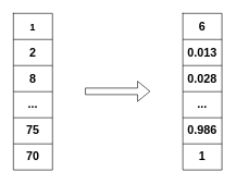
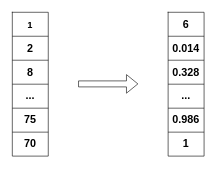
  <mxCell id="0" />
  <mxCell id="1" parent="0" />
  <mxCell id="2" value="" style="shape=table;startSize=0;container=1;collapsible=0;childLayout=tableLayout;" vertex="1" parent="1"><mxGeometry x="20" y="20" width="60" height="240" as="geometry" /></mxCell>
  <mxCell id="3" value="" style="shape=tableRow;horizontal=0;startSize=0;swimlaneHead=0;swimlaneBody=0;strokeColor=inherit;top=0;left=0;bottom=0;right=0;collapsible=0;dropTarget=0;fillColor=none;points=[[0,0.5],[1,0.5]];portConstraint=eastwest;" vertex="1" parent="2"><mxGeometry width="60" height="40" as="geometry" /></mxCell>
  <mxCell id="4" value="&lt;font size=&quot;1&quot;&gt;&lt;b&gt;&lt;font style=&quot;font-size: 16px;&quot;&gt;1&lt;/font&gt;&lt;/b&gt;&lt;/font&gt;" style="shape=partialRectangle;html=1;whiteSpace=wrap;connectable=0;strokeColor=inherit;overflow=hidden;fillColor=none;top=0;left=0;bottom=0;right=0;pointerEvents=1;" vertex="1" parent="3"><mxGeometry width="60" height="40" as="geometry"><mxRectangle width="60" height="40" as="alternateBounds" /></mxGeometry></mxCell>
  <mxCell id="5" value="" style="shape=tableRow;horizontal=0;startSize=0;swimlaneHead=0;swimlaneBody=0;strokeColor=inherit;top=0;left=0;bottom=0;right=0;collapsible=0;dropTarget=0;fillColor=none;points=[[0,0.5],[1,0.5]];portConstraint=eastwest;" vertex="1" parent="2"><mxGeometry y="40" width="60" height="40" as="geometry" /></mxCell>
  <mxCell id="6" value="&lt;font size=&quot;1&quot;&gt;&lt;b style=&quot;font-size: 18px;&quot;&gt;2&lt;/b&gt;&lt;/font&gt;" style="shape=partialRectangle;html=1;whiteSpace=wrap;connectable=0;strokeColor=inherit;overflow=hidden;fillColor=none;top=0;left=0;bottom=0;right=0;pointerEvents=1;" vertex="1" parent="5"><mxGeometry width="60" height="40" as="geometry"><mxRectangle width="60" height="40" as="alternateBounds" /></mxGeometry></mxCell>
  <mxCell id="7" value="" style="shape=tableRow;horizontal=0;startSize=0;swimlaneHead=0;swimlaneBody=0;strokeColor=inherit;top=0;left=0;bottom=0;right=0;collapsible=0;dropTarget=0;fillColor=none;points=[[0,0.5],[1,0.5]];portConstraint=eastwest;" vertex="1" parent="2"><mxGeometry y="80" width="60" height="40" as="geometry" /></mxCell>
  <mxCell id="8" value="&lt;font size=&quot;1&quot;&gt;&lt;b&gt;&lt;font style=&quot;font-size: 18px;&quot;&gt;8&lt;/font&gt;&lt;/b&gt;&lt;/font&gt;" style="shape=partialRectangle;html=1;whiteSpace=wrap;connectable=0;strokeColor=inherit;overflow=hidden;fillColor=none;top=0;left=0;bottom=0;right=0;pointerEvents=1;" vertex="1" parent="7"><mxGeometry width="60" height="40" as="geometry"><mxRectangle width="60" height="40" as="alternateBounds" /></mxGeometry></mxCell>
  <mxCell id="9" value="" style="shape=tableRow;horizontal=0;startSize=0;swimlaneHead=0;swimlaneBody=0;strokeColor=inherit;top=0;left=0;bottom=0;right=0;collapsible=0;dropTarget=0;fillColor=none;points=[[0,0.5],[1,0.5]];portConstraint=eastwest;" vertex="1" parent="2"><mxGeometry y="120" width="60" height="40" as="geometry" /></mxCell>
  <mxCell id="10" value="&lt;font size=&quot;1&quot;&gt;&lt;b style=&quot;font-size: 18px;&quot;&gt;...&lt;/b&gt;&lt;/font&gt;" style="shape=partialRectangle;html=1;whiteSpace=wrap;connectable=0;strokeColor=inherit;overflow=hidden;fillColor=none;top=0;left=0;bottom=0;right=0;pointerEvents=1;" vertex="1" parent="9"><mxGeometry width="60" height="40" as="geometry"><mxRectangle width="60" height="40" as="alternateBounds" /></mxGeometry></mxCell>
  <mxCell id="11" value="" style="shape=tableRow;horizontal=0;startSize=0;swimlaneHead=0;swimlaneBody=0;strokeColor=inherit;top=0;left=0;bottom=0;right=0;collapsible=0;dropTarget=0;fillColor=none;points=[[0,0.5],[1,0.5]];portConstraint=eastwest;" vertex="1" parent="2"><mxGeometry y="160" width="60" height="40" as="geometry" /></mxCell>
  <mxCell id="12" value="&lt;font size=&quot;1&quot;&gt;&lt;b&gt;&lt;font style=&quot;font-size: 18px;&quot;&gt;75&lt;/font&gt;&lt;/b&gt;&lt;/font&gt;" style="shape=partialRectangle;html=1;whiteSpace=wrap;connectable=0;strokeColor=inherit;overflow=hidden;fillColor=none;top=0;left=0;bottom=0;right=0;pointerEvents=1;" vertex="1" parent="11"><mxGeometry width="60" height="40" as="geometry"><mxRectangle width="60" height="40" as="alternateBounds" /></mxGeometry></mxCell>
  <mxCell id="13" value="" style="shape=tableRow;horizontal=0;startSize=0;swimlaneHead=0;swimlaneBody=0;strokeColor=inherit;top=0;left=0;bottom=0;right=0;collapsible=0;dropTarget=0;fillColor=none;points=[[0,0.5],[1,0.5]];portConstraint=eastwest;" vertex="1" parent="2"><mxGeometry y="200" width="60" height="40" as="geometry" /></mxCell>
  <mxCell id="14" value="&lt;font size=&quot;1&quot;&gt;&lt;b&gt;&lt;font style=&quot;font-size: 18px;&quot;&gt;70&lt;/font&gt;&lt;/b&gt;&lt;/font&gt;" style="shape=partialRectangle;html=1;whiteSpace=wrap;connectable=0;strokeColor=inherit;overflow=hidden;fillColor=none;top=0;left=0;bottom=0;right=0;pointerEvents=1;" vertex="1" parent="13"><mxGeometry width="60" height="40" as="geometry"><mxRectangle width="60" height="40" as="alternateBounds" /></mxGeometry></mxCell>
  <mxCell id="15" value="" style="shape=flexArrow;endArrow=classic;html=1;rounded=0;" edge="1" parent="1"><mxGeometry width="50" height="50" relative="1" as="geometry"><mxPoint x="130" y="139.5" as="sourcePoint" /><mxPoint x="230" y="139.5" as="targetPoint" /></mxGeometry></mxCell>
  <mxCell id="16" value="" style="shape=table;startSize=0;container=1;collapsible=0;childLayout=tableLayout;" vertex="1" parent="1"><mxGeometry x="280" y="20" width="60" height="240" as="geometry" /></mxCell>
  <mxCell id="17" value="" style="shape=tableRow;horizontal=0;startSize=0;swimlaneHead=0;swimlaneBody=0;strokeColor=inherit;top=0;left=0;bottom=0;right=0;collapsible=0;dropTarget=0;fillColor=none;points=[[0,0.5],[1,0.5]];portConstraint=eastwest;" vertex="1" parent="16"><mxGeometry width="60" height="40" as="geometry" /></mxCell>
  <mxCell id="18" value="&lt;font size=&quot;1&quot;&gt;&lt;b style=&quot;font-size: 18px;&quot;&gt;6&lt;/b&gt;&lt;/font&gt;" style="shape=partialRectangle;html=1;whiteSpace=wrap;connectable=0;strokeColor=inherit;overflow=hidden;fillColor=none;top=0;left=0;bottom=0;right=0;pointerEvents=1;" vertex="1" parent="17"><mxGeometry width="60" height="40" as="geometry"><mxRectangle width="60" height="40" as="alternateBounds" /></mxGeometry></mxCell>
  <mxCell id="19" value="" style="shape=tableRow;horizontal=0;startSize=0;swimlaneHead=0;swimlaneBody=0;strokeColor=inherit;top=0;left=0;bottom=0;right=0;collapsible=0;dropTarget=0;fillColor=none;points=[[0,0.5],[1,0.5]];portConstraint=eastwest;" vertex="1" parent="16"><mxGeometry y="40" width="60" height="40" as="geometry" /></mxCell>
- <mxCell id="20" value="&lt;font size=&quot;1&quot;&gt;&lt;b&gt;&lt;font style=&quot;font-size: 18px;&quot;&gt;0.013&lt;/font&gt;&lt;/b&gt;&lt;/font&gt;" style="shape=partialRectangle;html=1;whiteSpace=wrap;connectable=0;strokeColor=inherit;overflow=hidden;fillColor=none;top=0;left=0;bottom=0;right=0;pointerEvents=1;" vertex="1" parent="19"><mxGeometry width="60" height="40" as="geometry"><mxRectangle width="60" height="40" as="alternateBounds" /></mxGeometry></mxCell>
+ <mxCell id="20" value="&lt;font size=&quot;1&quot;&gt;&lt;b&gt;&lt;font style=&quot;font-size: 18px;&quot;&gt;0.014&lt;/font&gt;&lt;/b&gt;&lt;/font&gt;" style="shape=partialRectangle;html=1;whiteSpace=wrap;connectable=0;strokeColor=inherit;overflow=hidden;fillColor=none;top=0;left=0;bottom=0;right=0;pointerEvents=1;" vertex="1" parent="19"><mxGeometry width="60" height="40" as="geometry"><mxRectangle width="60" height="40" as="alternateBounds" /></mxGeometry></mxCell>
  <mxCell id="21" value="" style="shape=tableRow;horizontal=0;startSize=0;swimlaneHead=0;swimlaneBody=0;strokeColor=inherit;top=0;left=0;bottom=0;right=0;collapsible=0;dropTarget=0;fillColor=none;points=[[0,0.5],[1,0.5]];portConstraint=eastwest;" vertex="1" parent="16"><mxGeometry y="80" width="60" height="40" as="geometry" /></mxCell>
- <mxCell id="22" value="&lt;font size=&quot;1&quot;&gt;&lt;b&gt;&lt;font style=&quot;font-size: 18px;&quot;&gt;0.028&lt;/font&gt;&lt;/b&gt;&lt;/font&gt;" style="shape=partialRectangle;html=1;whiteSpace=wrap;connectable=0;strokeColor=inherit;overflow=hidden;fillColor=none;top=0;left=0;bottom=0;right=0;pointerEvents=1;" vertex="1" parent="21"><mxGeometry width="60" height="40" as="geometry"><mxRectangle width="60" height="40" as="alternateBounds" /></mxGeometry></mxCell>
+ <mxCell id="22" value="&lt;font size=&quot;1&quot;&gt;&lt;b&gt;&lt;font style=&quot;font-size: 18px;&quot;&gt;0.328&lt;/font&gt;&lt;/b&gt;&lt;/font&gt;" style="shape=partialRectangle;html=1;whiteSpace=wrap;connectable=0;strokeColor=inherit;overflow=hidden;fillColor=none;top=0;left=0;bottom=0;right=0;pointerEvents=1;" vertex="1" parent="21"><mxGeometry width="60" height="40" as="geometry"><mxRectangle width="60" height="40" as="alternateBounds" /></mxGeometry></mxCell>
  <mxCell id="23" value="" style="shape=tableRow;horizontal=0;startSize=0;swimlaneHead=0;swimlaneBody=0;strokeColor=inherit;top=0;left=0;bottom=0;right=0;collapsible=0;dropTarget=0;fillColor=none;points=[[0,0.5],[1,0.5]];portConstraint=eastwest;" vertex="1" parent="16"><mxGeometry y="120" width="60" height="40" as="geometry" /></mxCell>
  <mxCell id="24" value="&lt;font size=&quot;1&quot;&gt;&lt;b style=&quot;font-size: 18px;&quot;&gt;...&lt;/b&gt;&lt;/font&gt;" style="shape=partialRectangle;html=1;whiteSpace=wrap;connectable=0;strokeColor=inherit;overflow=hidden;fillColor=none;top=0;left=0;bottom=0;right=0;pointerEvents=1;" vertex="1" parent="23"><mxGeometry width="60" height="40" as="geometry"><mxRectangle width="60" height="40" as="alternateBounds" /></mxGeometry></mxCell>
  <mxCell id="25" value="" style="shape=tableRow;horizontal=0;startSize=0;swimlaneHead=0;swimlaneBody=0;strokeColor=inherit;top=0;left=0;bottom=0;right=0;collapsible=0;dropTarget=0;fillColor=none;points=[[0,0.5],[1,0.5]];portConstraint=eastwest;" vertex="1" parent="16"><mxGeometry y="160" width="60" height="40" as="geometry" /></mxCell>
  <mxCell id="26" value="&lt;font size=&quot;1&quot;&gt;&lt;b&gt;&lt;font style=&quot;font-size: 18px;&quot;&gt;0.986&lt;/font&gt;&lt;/b&gt;&lt;/font&gt;" style="shape=partialRectangle;html=1;whiteSpace=wrap;connectable=0;strokeColor=inherit;overflow=hidden;fillColor=none;top=0;left=0;bottom=0;right=0;pointerEvents=1;" vertex="1" parent="25"><mxGeometry width="60" height="40" as="geometry"><mxRectangle width="60" height="40" as="alternateBounds" /></mxGeometry></mxCell>
  <mxCell id="27" value="" style="shape=tableRow;horizontal=0;startSize=0;swimlaneHead=0;swimlaneBody=0;strokeColor=inherit;top=0;left=0;bottom=0;right=0;collapsible=0;dropTarget=0;fillColor=none;points=[[0,0.5],[1,0.5]];portConstraint=eastwest;" vertex="1" parent="16"><mxGeometry y="200" width="60" height="40" as="geometry" /></mxCell>
  <mxCell id="28" value="&lt;font size=&quot;1&quot;&gt;&lt;b style=&quot;font-size: 18px;&quot;&gt;1&lt;/b&gt;&lt;/font&gt;" style="shape=partialRectangle;html=1;whiteSpace=wrap;connectable=0;strokeColor=inherit;overflow=hidden;fillColor=none;top=0;left=0;bottom=0;right=0;pointerEvents=1;" vertex="1" parent="27"><mxGeometry width="60" height="40" as="geometry"><mxRectangle width="60" height="40" as="alternateBounds" /></mxGeometry></mxCell>
